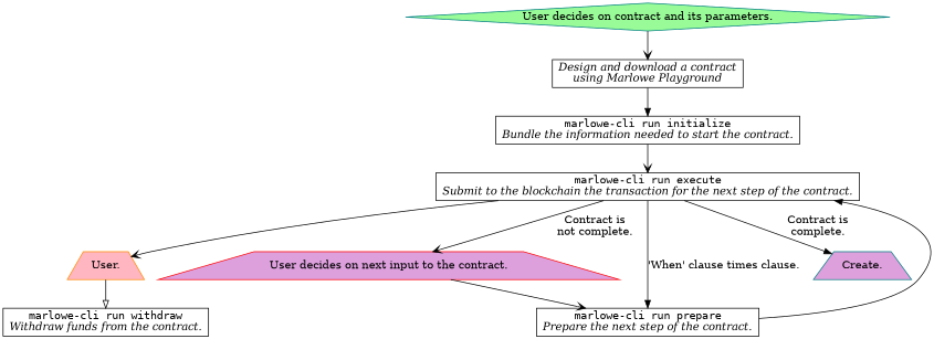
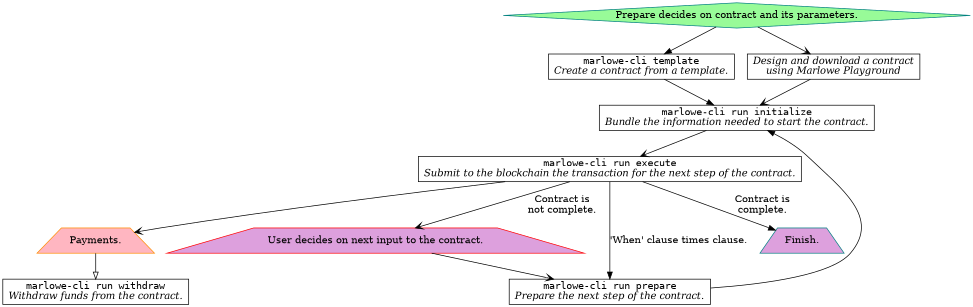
  digraph {
    node [shape=box]
    edge [arrowhead=vee]
-   n1 [color=teal fillcolor=palegreen label="User decides on contract and its parameters." shape=diamond style=filled]
+   n1 [color=teal fillcolor=palegreen label="Prepare decides on contract and its parameters." shape=diamond style=filled]
+   n2 [label=<<font face="monospace">marlowe-cli template</font><br/><i>Create a contract from a template.</i>>]
    n3 [label=<<i>Design and download a contract<br/>using Marlowe Playground</i>>]
    n4 [label=<<font face="monospace">marlowe-cli run initialize</font><br/><i>Bundle the information needed to start the contract.</i>>]
    n5 [label=<<font face="monospace">marlowe-cli run execute</font><br/><i>Submit to the blockchain the transaction for the next step of the contract.</i>>]
-   n6 [color=darkorange fillcolor=lightpink label="User." shape=trapezium style=filled]
+   n6 [color=darkorange fillcolor=lightpink label="Payments." shape=trapezium style=filled]
    n7 [color=red fillcolor=plum label="User decides on next input to the contract." shape=trapezium style=filled]
    n8 [label=<<font face="monospace">marlowe-cli run prepare</font><br/><i>Prepare the next step of the contract.</i>>]
-   n9 [color=teal fillcolor=plum label="Create." shape=trapezium style=filled]
+   n9 [color=teal fillcolor=plum label="Finish." shape=trapezium style=filled]
    n10 [label=<<font face="monospace">marlowe-cli run withdraw</font><br/><i>Withdraw funds from the contract.</i>>]
+   n1 -> n2 [arrowhead=normal]
    n1 -> n3
-   n3 -> n4 [arrowhead=normal]
+   n2 -> n4 [arrowhead=normal]
+   n3 -> n4
    n4 -> n5
    n5 -> n6
    n5 -> n7 [label="Contract is\nnot complete."]
    n5 -> n8 [arrowhead=normal label="'When' clause times clause."]
    n5 -> n9 [arrowhead=normal label="Contract is\ncomplete."]
    n6 -> n10 [arrowhead=onormal]
    n7 -> n8
-   n8 -> n5 [arrowhead=normal]
+   n8 -> n4 [arrowhead=normal]
  }
